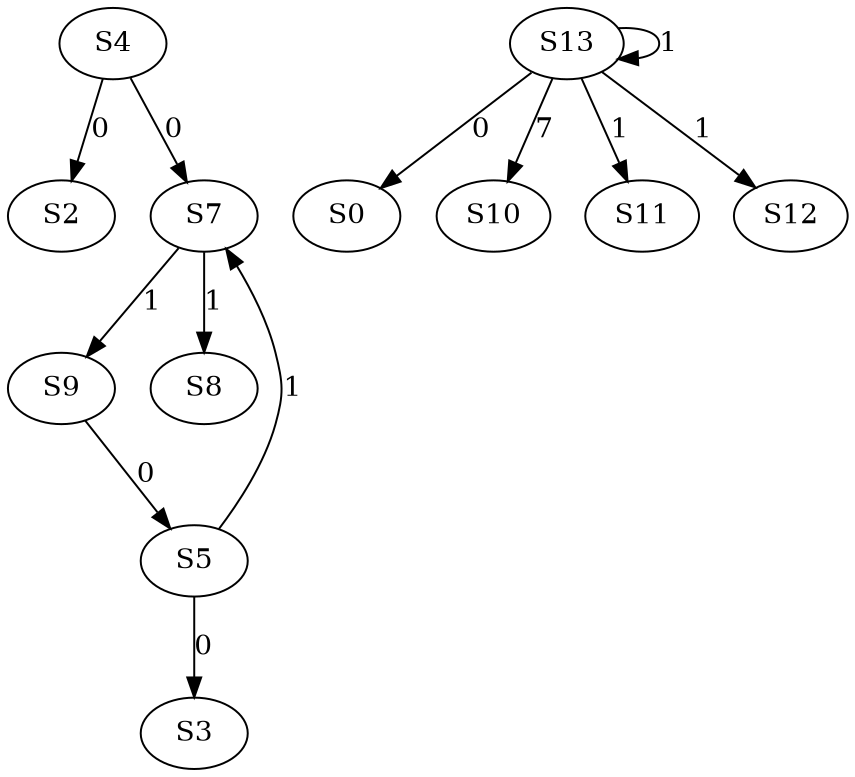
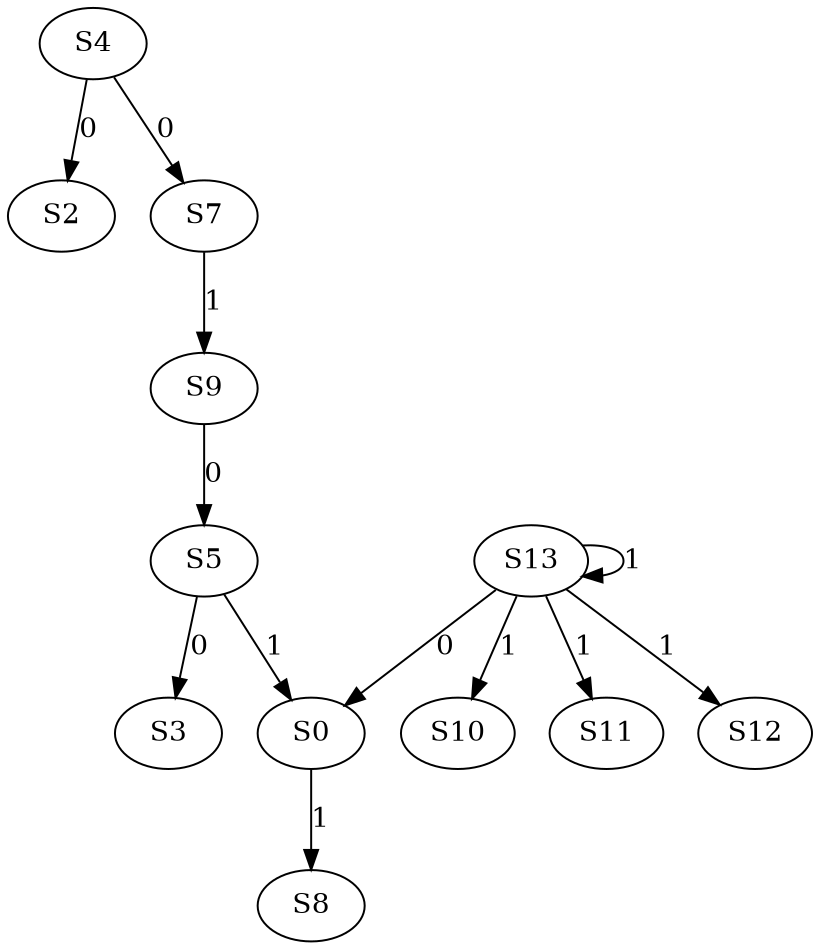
  strict digraph {
    S4
    S2
    S7
    S5
    S3
    S9
    S8
    S13
    n9 [label=S0]
    S10
    S11
    S12
    S4 -> S2 [label=0]
    S4 -> S7 [label=0]
    S7 -> S9 [label=1]
-   S7 -> S8 [label=1]
-   S5 -> S7 [label=1]
+   n9 -> S8 [label=1]
+   S5 -> n9 [label=1]
    S5 -> S3 [label=0]
    S9 -> S5 [label=0]
    S13 -> S13 [label=1]
    S13 -> n9 [label=0]
-   S13 -> S10 [label=7]
+   S13 -> S10 [label=1]
    S13 -> S11 [label=1]
    S13 -> S12 [label=1]
  }
